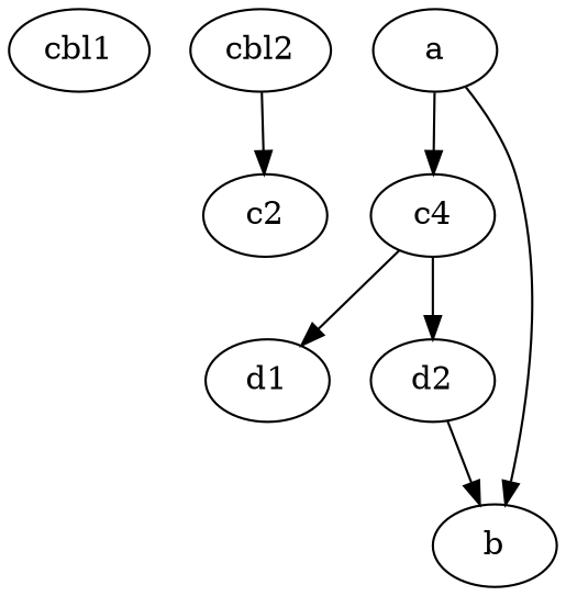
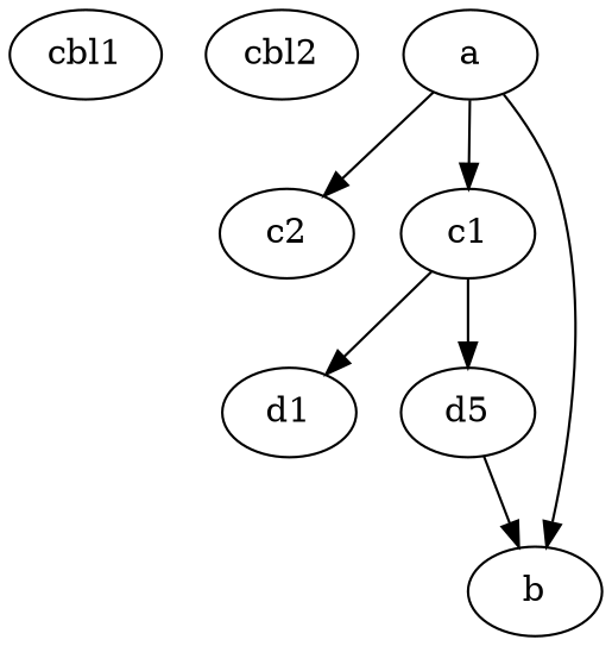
  digraph {
    cbl1 [action="from action import do\ndo('f', 30)" condition="10<=f<=30" ini="cable.ini"]
    cbl2 [action="from action import do\ndo('f', 30)" condition="f>30" ini="10dB.ini"]
-   c1 [label=c4]
+   c1
    d1
-   d2
+   d2 [label=d5]
    a
    b
    c2
    c1 -> d1 [dev=cbl1 what=S21]
    c1 -> d2 [dev=cbl2 what=S21]
    d2 -> b
    a -> c1
    a -> b
-   cbl2 -> c2
+   a -> c2
  }
